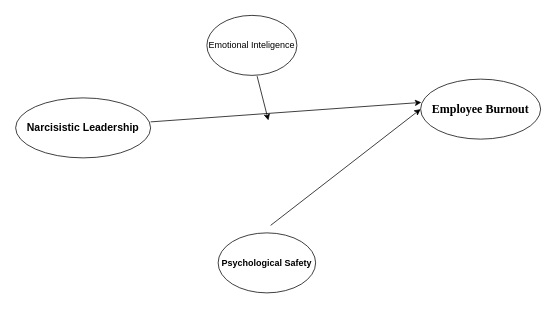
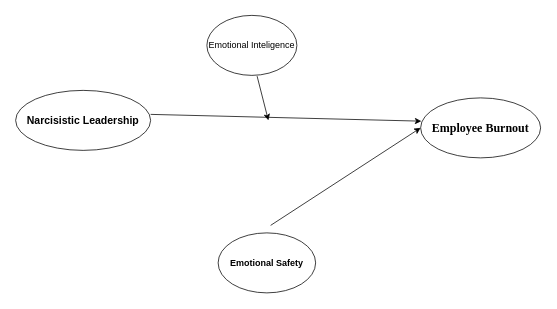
  <mxCell id="0" />
  <mxCell id="1" parent="0" />
- <mxCell id="2" value="&lt;b&gt;&lt;font style=&quot;font-size: 14px;&quot;&gt;Narcisistic Leadership&lt;/font&gt;&lt;/b&gt;" style="ellipse;whiteSpace=wrap;html=1;" vertex="1" parent="1"><mxGeometry x="20" y="130" width="180" height="80" as="geometry" /></mxCell>
- <mxCell id="3" value="&lt;b style=&quot;font-size: medium; text-align: start;&quot;&gt;&lt;span style=&quot;font-size: 12pt; line-height: 32px; font-family: &amp;quot;Times New Roman&amp;quot;, serif;&quot; lang=&quot;EN-US&quot;&gt;Employee Burnout&lt;/span&gt;&lt;/b&gt;" style="ellipse;whiteSpace=wrap;html=1;" vertex="1" parent="1"><mxGeometry x="560" y="105" width="160" height="80" as="geometry" /></mxCell>
- <mxCell id="4" value="&lt;b&gt;Psychological Safety&lt;/b&gt;" style="ellipse;whiteSpace=wrap;html=1;" vertex="1" parent="1"><mxGeometry x="290" y="310" width="130" height="80" as="geometry" /></mxCell>
+ <mxCell id="2" value="&lt;b&gt;&lt;font style=&quot;font-size: 14px;&quot;&gt;Narcisistic Leadership&lt;/font&gt;&lt;/b&gt;" style="ellipse;whiteSpace=wrap;html=1;" vertex="1" parent="1"><mxGeometry x="20" y="120" width="180" height="80" as="geometry" /></mxCell>
+ <mxCell id="3" value="&lt;b style=&quot;font-size: medium; text-align: start;&quot;&gt;&lt;span style=&quot;font-size: 12pt; line-height: 32px; font-family: &amp;quot;Times New Roman&amp;quot;, serif;&quot; lang=&quot;EN-US&quot;&gt;Employee Burnout&lt;/span&gt;&lt;/b&gt;" style="ellipse;whiteSpace=wrap;html=1;" vertex="1" parent="1"><mxGeometry x="560" y="130" width="160" height="80" as="geometry" /></mxCell>
+ <mxCell id="4" value="&lt;b&gt;Emotional Safety&lt;/b&gt;" style="ellipse;whiteSpace=wrap;html=1;" vertex="1" parent="1"><mxGeometry x="290" y="310" width="130" height="80" as="geometry" /></mxCell>
  <mxCell id="5" value="" style="endArrow=classic;html=1;rounded=0;entryX=0;entryY=0.5;entryDx=0;entryDy=0;" edge="1" parent="1" target="3"><mxGeometry width="50" height="50" relative="1" as="geometry"><mxPoint x="360" y="300" as="sourcePoint" /><mxPoint x="500" y="120" as="targetPoint" /></mxGeometry></mxCell>
  <mxCell id="6" value="" style="endArrow=classic;html=1;rounded=0;exitX=1;exitY=0.4;exitDx=0;exitDy=0;exitPerimeter=0;entryX=0.006;entryY=0.388;entryDx=0;entryDy=0;entryPerimeter=0;" edge="1" parent="1" source="2" target="3"><mxGeometry width="50" height="50" relative="1" as="geometry"><mxPoint x="360" y="260" as="sourcePoint" /><mxPoint x="410" y="210" as="targetPoint" /></mxGeometry></mxCell>
  <mxCell id="7" value="Emotional Inteligence" style="ellipse;whiteSpace=wrap;html=1;" vertex="1" parent="1"><mxGeometry x="275" y="20" width="120" height="80" as="geometry" /></mxCell>
  <mxCell id="8" value="" style="endArrow=classic;html=1;rounded=0;exitX=0.558;exitY=1.013;exitDx=0;exitDy=0;exitPerimeter=0;" edge="1" parent="1" source="7"><mxGeometry width="50" height="50" relative="1" as="geometry"><mxPoint x="360" y="260" as="sourcePoint" /><mxPoint x="357" y="160" as="targetPoint" /></mxGeometry></mxCell>
